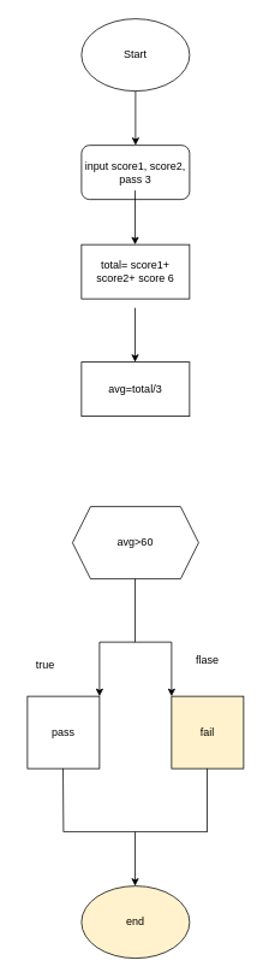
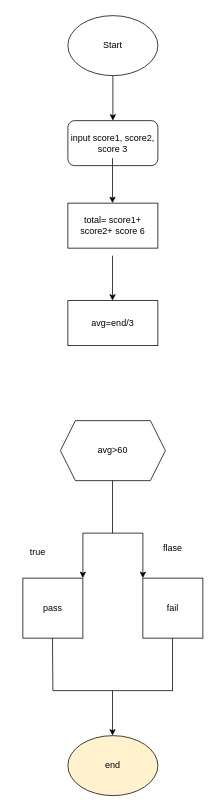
  <mxCell id="0" />
  <mxCell id="1" parent="0" />
  <mxCell id="2" value="Start" style="ellipse;whiteSpace=wrap;html=1;" vertex="1" parent="1"><mxGeometry x="90" y="20" width="120" height="80" as="geometry" /></mxCell>
- <mxCell id="3" value="input score1, score2, pass 3" style="rounded=1;whiteSpace=wrap;html=1;" vertex="1" parent="1"><mxGeometry x="90" y="160" width="120" height="60" as="geometry" /></mxCell>
+ <mxCell id="3" value="input score1, score2, score 3" style="rounded=1;whiteSpace=wrap;html=1;" vertex="1" parent="1"><mxGeometry x="90" y="160" width="120" height="60" as="geometry" /></mxCell>
  <mxCell id="4" value="" style="endArrow=classic;html=1;entryX=0.5;entryY=0;entryDx=0;entryDy=0;" edge="1" parent="1" target="3"><mxGeometry width="50" height="50" relative="1" as="geometry"><mxPoint x="150" y="100" as="sourcePoint" /><mxPoint x="170.04" y="150" as="targetPoint" /></mxGeometry></mxCell>
  <mxCell id="5" value="total= score1+ score2+ score 6" style="rounded=0;whiteSpace=wrap;html=1;" vertex="1" parent="1"><mxGeometry x="90" y="270" width="120" height="60" as="geometry" /></mxCell>
  <mxCell id="6" value="" style="endArrow=classic;html=1;entryX=0.5;entryY=0;entryDx=0;entryDy=0;" edge="1" parent="1"><mxGeometry width="50" height="50" relative="1" as="geometry"><mxPoint x="149.5" y="210" as="sourcePoint" /><mxPoint x="149.5" y="270" as="targetPoint" /></mxGeometry></mxCell>
  <mxCell id="7" value="" style="endArrow=classic;html=1;entryX=0.5;entryY=0;entryDx=0;entryDy=0;" edge="1" parent="1"><mxGeometry width="50" height="50" relative="1" as="geometry"><mxPoint x="149.5" y="340" as="sourcePoint" /><mxPoint x="149.5" y="400" as="targetPoint" /></mxGeometry></mxCell>
  <mxCell id="8" value="avg&amp;gt;60" style="shape=hexagon;perimeter=hexagonPerimeter2;whiteSpace=wrap;html=1;fixedSize=1;" vertex="1" parent="1"><mxGeometry x="80" y="560" width="140" height="80" as="geometry" /></mxCell>
- <mxCell id="9" value="avg=total/3" style="rounded=0;whiteSpace=wrap;html=1;" vertex="1" parent="1"><mxGeometry x="90" y="400" width="120" height="60" as="geometry" /></mxCell>
+ <mxCell id="9" value="avg=end/3" style="rounded=0;whiteSpace=wrap;html=1;" vertex="1" parent="1"><mxGeometry x="90" y="400" width="120" height="60" as="geometry" /></mxCell>
  <mxCell id="10" value="" style="endArrow=none;html=1;" edge="1" parent="1"><mxGeometry width="50" height="50" relative="1" as="geometry"><mxPoint x="110" y="710" as="sourcePoint" /><mxPoint x="190" y="710" as="targetPoint" /></mxGeometry></mxCell>
  <mxCell id="11" value="" style="endArrow=classic;html=1;entryX=0.5;entryY=0;entryDx=0;entryDy=0;" edge="1" parent="1"><mxGeometry width="50" height="50" relative="1" as="geometry"><mxPoint x="110" y="710" as="sourcePoint" /><mxPoint x="110" y="770" as="targetPoint" /></mxGeometry></mxCell>
  <mxCell id="12" value="" style="endArrow=classic;html=1;entryX=0.5;entryY=0;entryDx=0;entryDy=0;" edge="1" parent="1"><mxGeometry width="50" height="50" relative="1" as="geometry"><mxPoint x="190" y="710" as="sourcePoint" /><mxPoint x="190" y="770" as="targetPoint" /></mxGeometry></mxCell>
  <mxCell id="13" value="" style="endArrow=none;html=1;" edge="1" parent="1"><mxGeometry width="50" height="50" relative="1" as="geometry"><mxPoint x="149.5" y="710" as="sourcePoint" /><mxPoint x="149.5" y="640" as="targetPoint" /></mxGeometry></mxCell>
  <mxCell id="14" value="pass" style="whiteSpace=wrap;html=1;aspect=fixed;" vertex="1" parent="1"><mxGeometry x="30" y="770" width="80" height="80" as="geometry" /></mxCell>
- <mxCell id="15" value="fail" style="whiteSpace=wrap;html=1;aspect=fixed;fillColor=#fff2cc;" vertex="1" parent="1"><mxGeometry x="190" y="770" width="80" height="80" as="geometry" /></mxCell>
+ <mxCell id="15" value="fail" style="whiteSpace=wrap;html=1;aspect=fixed;" vertex="1" parent="1"><mxGeometry x="190" y="770" width="80" height="80" as="geometry" /></mxCell>
  <mxCell id="16" value="" style="endArrow=none;html=1;" edge="1" parent="1"><mxGeometry width="50" height="50" relative="1" as="geometry"><mxPoint x="70" y="920" as="sourcePoint" /><mxPoint x="69.5" y="850" as="targetPoint" /></mxGeometry></mxCell>
  <mxCell id="17" value="" style="endArrow=none;html=1;" edge="1" parent="1"><mxGeometry width="50" height="50" relative="1" as="geometry"><mxPoint x="229.5" y="920" as="sourcePoint" /><mxPoint x="229.5" y="850" as="targetPoint" /></mxGeometry></mxCell>
  <mxCell id="18" value="" style="endArrow=none;html=1;" edge="1" parent="1"><mxGeometry width="50" height="50" relative="1" as="geometry"><mxPoint x="70" y="920" as="sourcePoint" /><mxPoint x="230" y="920" as="targetPoint" /></mxGeometry></mxCell>
  <mxCell id="19" value="" style="endArrow=classic;html=1;entryX=0.5;entryY=0;entryDx=0;entryDy=0;" edge="1" parent="1"><mxGeometry width="50" height="50" relative="1" as="geometry"><mxPoint x="149.5" y="920" as="sourcePoint" /><mxPoint x="149.5" y="980" as="targetPoint" /></mxGeometry></mxCell>
  <mxCell id="20" value="end" style="ellipse;whiteSpace=wrap;html=1;fillColor=#fff2cc;" vertex="1" parent="1"><mxGeometry x="90" y="980" width="120" height="80" as="geometry" /></mxCell>
  <mxCell id="21" value="true" style="text;strokeColor=none;align=center;fillColor=none;html=1;verticalAlign=middle;whiteSpace=wrap;rounded=0;" vertex="1" parent="1"><mxGeometry x="20" y="720" width="60" height="30" as="geometry" /></mxCell>
  <mxCell id="22" value="flase" style="text;strokeColor=none;align=center;fillColor=none;html=1;verticalAlign=middle;whiteSpace=wrap;rounded=0;" vertex="1" parent="1"><mxGeometry x="200" y="715" width="60" height="30" as="geometry" /></mxCell>
